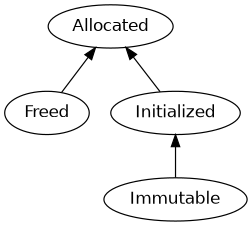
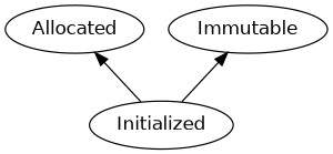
  digraph {
    rankdir=BT
    node [fontname=Helvetica]
-   Freed
    Allocated
    Initialized
    Immutable
-   Freed -> Allocated
    Initialized -> Allocated
-   Immutable -> Initialized
+   Initialized -> Immutable
  }
